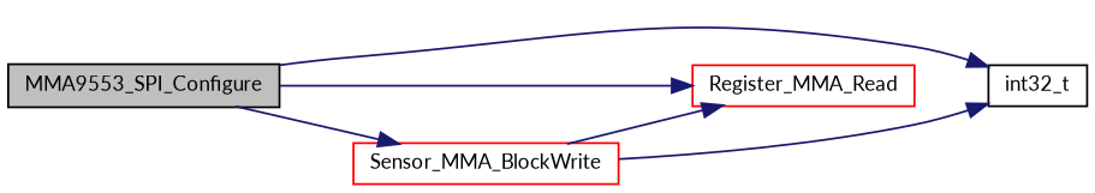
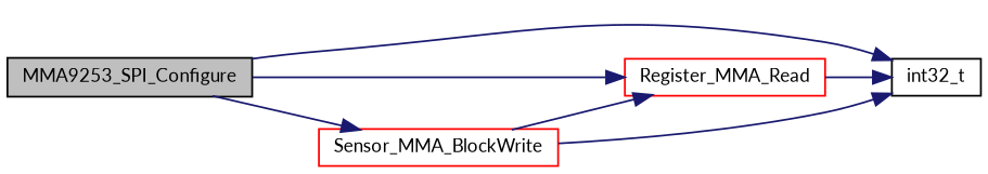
  digraph {
    fontname=Lato
    rankdir=LR
    node [color=black fillcolor=white fontname=Lato fontsize=10 shape=record style=filled]
    edge [color=midnightblue fontname=Lato fontsize=10 labelfontname=Helvetica labelfontsize=10 style=solid]
-   n1 [fillcolor=grey75 fontcolor=black height=0.2 label=MMA9553_SPI_Configure width=0.4]
+   n1 [fillcolor=grey75 fontcolor=black height=0.2 label=MMA9253_SPI_Configure width=0.4]
    n2 [height=0.2 label=int32_t width=0.4]
    n3 [color=red height=0.2 label=Register_MMA_Read width=0.4]
    n4 [color=red height=0.2 label=Sensor_MMA_BlockWrite width=0.4]
    n1 -> n2
    n1 -> n3
    n1 -> n4
+   n3 -> n2
    n4 -> n2
    n4 -> n3
  }
